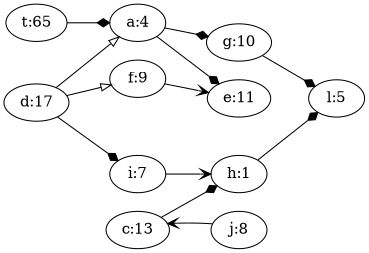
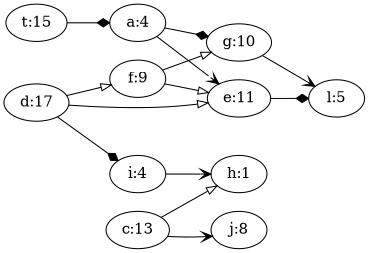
  digraph {
    rankdir=LR
    edge [arrowhead=diamond]
    n1 [label="a:4"]
    n2 [label="e:11"]
    n3 [label="g:10"]
    n4 [label="l:5"]
-   n5 [label="i:7"]
+   n5 [label="i:4"]
    n6 [label="h:1"]
    n7 [label="j:8"]
    n8 [label="c:13"]
    n9 [label="d:17"]
    n10 [label="f:9"]
-   n11 [label="t:65"]
-   n1 -> n2
+   n11 [label="t:15"]
+   n1 -> n2 [arrowhead=vee]
    n1 -> n3
-   n6 -> n4
-   n3 -> n4
+   n2 -> n4
+   n3 -> n4 [arrowhead=vee]
    n5 -> n6 [arrowhead=vee]
-   n7 -> n8 [arrowhead=vee]
-   n8 -> n6
-   n9 -> n1 [arrowhead=onormal]
+   n8 -> n7 [arrowhead=vee]
+   n8 -> n6 [arrowhead=onormal]
+   n9 -> n2 [arrowhead=onormal]
    n9 -> n5
    n9 -> n10 [arrowhead=onormal]
-   n10 -> n2 [arrowhead=vee]
+   n10 -> n2 [arrowhead=onormal]
+   n10 -> n3 [arrowhead=onormal]
    n11 -> n1
  }
